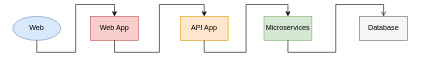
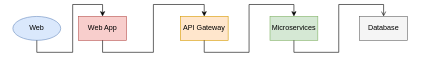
  <mxCell id="0" />
  <mxCell id="1" parent="0" />
  <mxCell id="2" value="Web" style="shape=ellipse;whiteSpace=wrap;html=1;fillColor=#dae8fc;strokeColor=#6c8ebf;" vertex="1" parent="1"><mxGeometry x="20" y="20" width="80" height="40" as="geometry" /></mxCell>
- <mxCell id="3" value="Web App" style="shape=rectangle;whiteSpace=wrap;html=1;fillColor=#f8cecc;strokeColor=#b85450;" vertex="1" parent="1"><mxGeometry x="150" y="20" width="80" height="40" as="geometry" /></mxCell>
- <mxCell id="4" value="API App" style="shape=rectangle;whiteSpace=wrap;html=1;fillColor=#ffe6cc;strokeColor=#d79b00;" vertex="1" parent="1"><mxGeometry x="300" y="20" width="80" height="40" as="geometry" /></mxCell>
- <mxCell id="5" value="Microservices" style="shape=rectangle;whiteSpace=wrap;html=1;fillColor=#d5e8d4;strokeColor=#82b366;" vertex="1" parent="1"><mxGeometry x="440" y="20" width="80" height="40" as="geometry" /></mxCell>
+ <mxCell id="3" value="Web App" style="shape=rectangle;whiteSpace=wrap;html=1;fillColor=#f8cecc;strokeColor=#b85450;" vertex="1" parent="1"><mxGeometry x="130" y="20" width="80" height="40" as="geometry" /></mxCell>
+ <mxCell id="4" value="API Gateway" style="shape=rectangle;whiteSpace=wrap;html=1;fillColor=#ffe6cc;strokeColor=#d79b00;" vertex="1" parent="1"><mxGeometry x="300" y="20" width="80" height="40" as="geometry" /></mxCell>
+ <mxCell id="5" value="Microservices" style="shape=rectangle;whiteSpace=wrap;html=1;fillColor=#d5e8d4;strokeColor=#82b366;" vertex="1" parent="1"><mxGeometry x="450" y="20" width="80" height="40" as="geometry" /></mxCell>
  <mxCell id="6" value="Database" style="shape=rectangle;whiteSpace=wrap;html=1;fillColor=#f5f5f5;strokeColor=#666666;" vertex="1" parent="1"><mxGeometry x="600" y="20" width="80" height="40" as="geometry" /></mxCell>
  <mxCell id="7" style="edgeStyle=orthogonalEdgeStyle;rounded=0;orthogonalLoop=1;jettySize=auto;html=1;exitX=0.5;exitY=1;exitDx=0;exitDy=0;entryX=0.5;entryY=0;entryDx=0;entryDy=0;" edge="1" parent="1" source="2" target="3"><mxGeometry relative="1" as="geometry" /></mxCell>
  <mxCell id="8" style="edgeStyle=orthogonalEdgeStyle;rounded=0;orthogonalLoop=1;jettySize=auto;html=1;exitX=0.5;exitY=1;exitDx=0;exitDy=0;entryX=0.5;entryY=0;entryDx=0;entryDy=0;" edge="1" parent="1" source="3" target="4"><mxGeometry relative="1" as="geometry" /></mxCell>
  <mxCell id="9" style="edgeStyle=orthogonalEdgeStyle;rounded=0;orthogonalLoop=1;jettySize=auto;html=1;exitX=0.5;exitY=1;exitDx=0;exitDy=0;entryX=0.5;entryY=0;entryDx=0;entryDy=0;" edge="1" parent="1" source="4" target="5"><mxGeometry relative="1" as="geometry" /></mxCell>
  <mxCell id="10" style="edgeStyle=orthogonalEdgeStyle;rounded=0;orthogonalLoop=1;jettySize=auto;html=1;exitX=0.5;exitY=1;exitDx=0;exitDy=0;entryX=0.5;entryY=0;entryDx=0;entryDy=0;endArrow=open;" edge="1" parent="1" source="5" target="6"><mxGeometry relative="1" as="geometry" /></mxCell>
